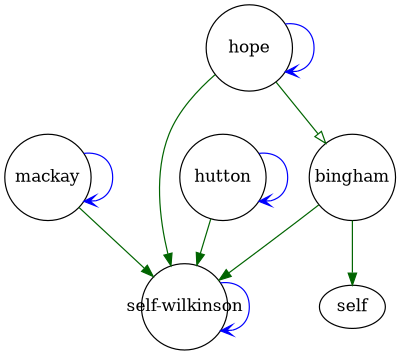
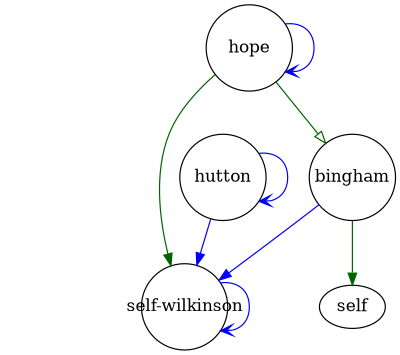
  digraph {
    node [fillcolor=white fixedsize=true shape=circle style=filled]
    edge [arrowhead=normal color=darkgreen penwidth=1]
    bingham [height=1 width=1]
    n2 [height=1 label="self-wilkinson" width=1]
    self [fillcolor="" fixedsize="" shape="" style=""]
-   mackay [height=1 width=1]
    hope [height=1 width=1]
    hutton [height=1 width=1]
-   bingham -> n2
+   bingham -> n2 [color=blue]
    bingham -> self
    n2 -> n2 [arrowhead=vee color=blue]
-   mackay -> n2
-   mackay -> mackay [arrowhead=vee color=blue]
    hope -> bingham [arrowhead=onormal]
    hope -> n2
    hope -> hope [arrowhead=vee color=blue]
-   hutton -> n2
+   hutton -> n2 [color=blue]
    hutton -> hutton [arrowhead=vee color=blue]
  }
